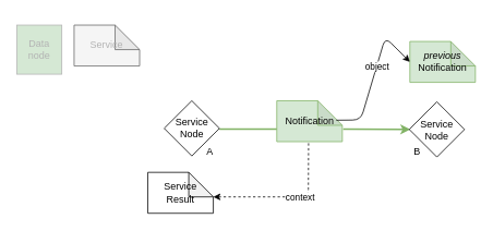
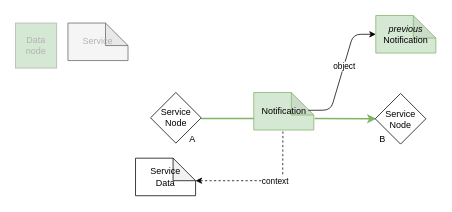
  <mxCell id="0" />
  <mxCell id="1" parent="0" />
  <mxCell id="2" value="Notification" style="shape=note;whiteSpace=wrap;html=1;backgroundOutline=1;darkOpacity=0.05;strokeColor=#82b366;fillColor=#d5e8d4;" vertex="1" parent="1"><mxGeometry x="337.5" y="122.5" width="80" height="50" as="geometry" /></mxCell>
  <mxCell id="3" value="" style="endArrow=none;html=1;strokeWidth=2;fillColor=#d5e8d4;strokeColor=#82b366;" edge="1" parent="1"><mxGeometry width="50" height="50" relative="1" as="geometry"><mxPoint x="267.5" y="157" as="sourcePoint" /><mxPoint x="337.5" y="157" as="targetPoint" /></mxGeometry></mxCell>
  <mxCell id="4" value="" style="endArrow=classic;html=1;entryX=0;entryY=0.75;entryDx=0;entryDy=0;strokeWidth=2;fillColor=#d5e8d4;strokeColor=#82b366;" edge="1" parent="1"><mxGeometry width="50" height="50" relative="1" as="geometry"><mxPoint x="418.5" y="157" as="sourcePoint" /><mxPoint x="500.5" y="157.5" as="targetPoint" /></mxGeometry></mxCell>
  <mxCell id="5" value="Service&lt;br&gt;Node" style="rhombus;whiteSpace=wrap;html=1;" vertex="1" parent="1"><mxGeometry x="499.25" y="123.75" width="67.5" height="67.5" as="geometry" /></mxCell>
  <mxCell id="6" value="Service&lt;br&gt;Node" style="rhombus;whiteSpace=wrap;html=1;" vertex="1" parent="1"><mxGeometry x="200" y="122.5" width="67.5" height="67.5" as="geometry" /></mxCell>
  <mxCell id="7" value="A" style="text;html=1;strokeColor=none;fillColor=none;align=center;verticalAlign=middle;whiteSpace=wrap;rounded=0;" vertex="1" parent="1"><mxGeometry x="226" y="170.25" width="60" height="30" as="geometry" /></mxCell>
  <mxCell id="8" value="B" style="text;html=1;strokeColor=none;fillColor=none;align=center;verticalAlign=middle;whiteSpace=wrap;rounded=0;" vertex="1" parent="1"><mxGeometry x="479" y="170.25" width="60" height="30" as="geometry" /></mxCell>
- <mxCell id="9" value="&lt;i&gt;previous&lt;/i&gt;&lt;br&gt;Notification" style="shape=note;whiteSpace=wrap;html=1;backgroundOutline=1;darkOpacity=0.05;strokeColor=#82b366;fillColor=#d5e8d4;" vertex="1" parent="1"><mxGeometry x="500" y="50" width="80" height="50" as="geometry" /></mxCell>
+ <mxCell id="9" value="&lt;i&gt;previous&lt;/i&gt;&lt;br&gt;Notification" style="shape=note;whiteSpace=wrap;html=1;backgroundOutline=1;darkOpacity=0.05;strokeColor=#82b366;fillColor=#d5e8d4;" vertex="1" parent="1"><mxGeometry x="500" y="20" width="80" height="50" as="geometry" /></mxCell>
  <mxCell id="10" value="" style="endArrow=classic;html=1;rounded=1;entryX=0;entryY=0.5;entryDx=0;entryDy=0;entryPerimeter=0;exitX=0.908;exitY=0.475;exitDx=0;exitDy=0;exitPerimeter=0;dashed=0;" edge="1" parent="1" source="2" target="9"><mxGeometry width="50" height="50" relative="1" as="geometry"><mxPoint x="270" y="220" as="sourcePoint" /><mxPoint x="320" y="170" as="targetPoint" /><Array as="points"><mxPoint x="440" y="146" /><mxPoint x="470" y="45" /></Array></mxGeometry></mxCell>
  <mxCell id="11" value="object" style="edgeLabel;html=1;align=center;verticalAlign=middle;resizable=0;points=[];" connectable="0" vertex="1" parent="10"><mxGeometry x="0.101" relative="1" as="geometry"><mxPoint as="offset" /></mxGeometry></mxCell>
  <mxCell id="12" value="&lt;font color=&quot;#b3b3b3&quot;&gt;Data node&lt;/font&gt;" style="rounded=0;whiteSpace=wrap;html=1;rotation=0;strokeColor=#B3B3B3;fillColor=#d5e8d4;" vertex="1" parent="1"><mxGeometry x="20" y="30" width="55" height="60" as="geometry" /></mxCell>
  <mxCell id="13" value="&lt;font color=&quot;#b3b3b3&quot;&gt;Service&lt;/font&gt;" style="shape=note;whiteSpace=wrap;html=1;backgroundOutline=1;darkOpacity=0.05;strokeColor=#666666;fillColor=#f5f5f5;fontColor=#333333;" vertex="1" parent="1"><mxGeometry x="90" y="30" width="80" height="50" as="geometry" /></mxCell>
  <mxCell id="14" value="" style="endArrow=classic;html=1;rounded=1;dashed=1;exitX=0.485;exitY=1.037;exitDx=0;exitDy=0;exitPerimeter=0;" edge="1" parent="1"><mxGeometry width="50" height="50" relative="1" as="geometry"><mxPoint x="376.3" y="174.35" as="sourcePoint" /><mxPoint x="260" y="240" as="targetPoint" /><Array as="points"><mxPoint x="376" y="240" /></Array></mxGeometry></mxCell>
  <mxCell id="15" value="context" style="edgeLabel;html=1;align=center;verticalAlign=middle;resizable=0;points=[];" connectable="0" vertex="1" parent="14"><mxGeometry x="-0.167" relative="1" as="geometry"><mxPoint as="offset" /></mxGeometry></mxCell>
- <mxCell id="16" value="Service&lt;br&gt;Result" style="shape=note;whiteSpace=wrap;html=1;backgroundOutline=1;darkOpacity=0.05;" vertex="1" parent="1"><mxGeometry x="180" y="210" width="80" height="50" as="geometry" /></mxCell>
+ <mxCell id="16" value="Service&lt;br&gt;Data" style="shape=note;whiteSpace=wrap;html=1;backgroundOutline=1;darkOpacity=0.05;" vertex="1" parent="1"><mxGeometry x="180" y="210" width="80" height="50" as="geometry" /></mxCell>
